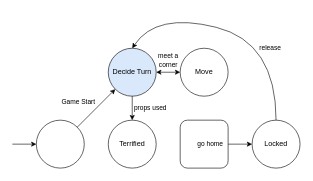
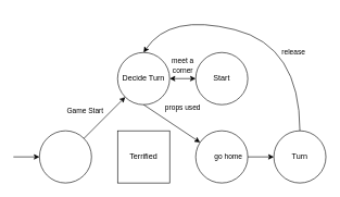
  <mxCell id="0" />
  <mxCell id="1" parent="0" />
  <mxCell id="2" value="" style="group" vertex="1" connectable="0" parent="1"><mxGeometry x="60" y="200" width="80" height="80" as="geometry" /></mxCell>
  <mxCell id="3" value="" style="ellipse;whiteSpace=wrap;html=1;aspect=fixed;" vertex="1" parent="2"><mxGeometry width="80" height="80" as="geometry" /></mxCell>
  <mxCell id="4" value="" style="group" vertex="1" connectable="0" parent="1"><mxGeometry x="300" y="80" width="80" height="80" as="geometry" /></mxCell>
- <mxCell id="5" value="Move" style="ellipse;whiteSpace=wrap;html=1;aspect=fixed;" vertex="1" parent="4"><mxGeometry width="80" height="80" as="geometry" /></mxCell>
+ <mxCell id="5" value="Start" style="ellipse;whiteSpace=wrap;html=1;aspect=fixed;" vertex="1" parent="4"><mxGeometry width="80" height="80" as="geometry" /></mxCell>
  <mxCell id="6" value="" style="group" vertex="1" connectable="0" parent="1"><mxGeometry x="180" y="80" width="80" height="80" as="geometry" /></mxCell>
- <mxCell id="7" value="Decide Turn" style="ellipse;whiteSpace=wrap;html=1;aspect=fixed;fillColor=#dae8fc;" vertex="1" parent="6"><mxGeometry width="80" height="80" as="geometry" /></mxCell>
+ <mxCell id="7" value="Decide Turn" style="ellipse;whiteSpace=wrap;html=1;aspect=fixed;" vertex="1" parent="6"><mxGeometry width="80" height="80" as="geometry" /></mxCell>
  <mxCell id="8" value="" style="group" vertex="1" connectable="0" parent="1"><mxGeometry x="180" y="200" width="80" height="80" as="geometry" /></mxCell>
- <mxCell id="9" value="Terrified" style="ellipse;whiteSpace=wrap;html=1;aspect=fixed;" vertex="1" parent="8"><mxGeometry width="80" height="80" as="geometry" /></mxCell>
+ <mxCell id="9" value="Terrified" style="whiteSpace=wrap;html=1;aspect=fixed;rounded=0;" vertex="1" parent="8"><mxGeometry width="80" height="80" as="geometry" /></mxCell>
  <mxCell id="10" value="" style="group" vertex="1" connectable="0" parent="1"><mxGeometry x="300" y="200" width="80" height="80" as="geometry" /></mxCell>
- <mxCell id="11" value="Die" style="whiteSpace=wrap;html=1;aspect=fixed;rounded=1;" vertex="1" parent="10"><mxGeometry width="80" height="80" as="geometry" /></mxCell>
+ <mxCell id="11" value="Die" style="ellipse;whiteSpace=wrap;html=1;aspect=fixed;" vertex="1" parent="10"><mxGeometry width="80" height="80" as="geometry" /></mxCell>
  <mxCell id="12" value="" style="endArrow=classic;html=1;rounded=0;entryX=0;entryY=0.5;entryDx=0;entryDy=0;" edge="1" parent="1" target="3"><mxGeometry width="50" height="50" relative="1" as="geometry"><mxPoint x="20" y="240" as="sourcePoint" /><mxPoint x="70" y="190" as="targetPoint" /></mxGeometry></mxCell>
  <mxCell id="13" value="Game Start" style="endArrow=classic;html=1;rounded=0;entryX=0;entryY=1;entryDx=0;entryDy=0;exitX=1;exitY=0;exitDx=0;exitDy=0;" edge="1" parent="1" source="3" target="7"><mxGeometry x="-0.313" y="28" width="50" height="50" relative="1" as="geometry"><mxPoint x="160" y="200" as="sourcePoint" /><mxPoint x="200" y="200" as="targetPoint" /><mxPoint as="offset" /></mxGeometry></mxCell>
  <mxCell id="14" value="meet a &lt;br&gt;corner" style="endArrow=classic;startArrow=classic;html=1;rounded=0;exitX=1;exitY=0.5;exitDx=0;exitDy=0;" edge="1" parent="1" source="7"><mxGeometry y="20" width="50" height="50" relative="1" as="geometry"><mxPoint x="340" y="170" as="sourcePoint" /><mxPoint x="300" y="120" as="targetPoint" /><mxPoint as="offset" /></mxGeometry></mxCell>
  <mxCell id="15" value="" style="group" vertex="1" connectable="0" parent="1"><mxGeometry x="420" y="200" width="80" height="80" as="geometry" /></mxCell>
- <mxCell id="16" value="Locked" style="ellipse;whiteSpace=wrap;html=1;aspect=fixed;" vertex="1" parent="15"><mxGeometry width="80" height="80" as="geometry" /></mxCell>
- <mxCell id="17" value="props used" style="endArrow=classic;html=1;rounded=0;exitX=0.5;exitY=1;exitDx=0;exitDy=0;entryX=0.5;entryY=0;entryDx=0;entryDy=0;" edge="1" parent="1" source="7" target="9"><mxGeometry y="30" width="50" height="50" relative="1" as="geometry"><mxPoint x="340" y="230" as="sourcePoint" /><mxPoint x="390" y="180" as="targetPoint" /><mxPoint as="offset" /></mxGeometry></mxCell>
+ <mxCell id="16" value="Turn" style="ellipse;whiteSpace=wrap;html=1;aspect=fixed;" vertex="1" parent="15"><mxGeometry width="80" height="80" as="geometry" /></mxCell>
+ <mxCell id="17" value="props used" style="endArrow=classic;html=1;rounded=0;exitX=0.5;exitY=1;exitDx=0;exitDy=0;" edge="1" parent="1" source="7" target="11"><mxGeometry y="30" width="50" height="50" relative="1" as="geometry"><mxPoint x="340" y="230" as="sourcePoint" /><mxPoint x="390" y="180" as="targetPoint" /><mxPoint as="offset" /></mxGeometry></mxCell>
  <mxCell id="18" value="go home" style="edgeStyle=orthogonalEdgeStyle;rounded=0;orthogonalLoop=1;jettySize=auto;html=1;exitX=1;exitY=0.5;exitDx=0;exitDy=0;" edge="1" parent="1" source="11"><mxGeometry y="-50" relative="1" as="geometry"><mxPoint x="500" y="240" as="sourcePoint" /><mxPoint x="420" y="240" as="targetPoint" /><mxPoint as="offset" /></mxGeometry></mxCell>
  <mxCell id="19" value="" style="curved=1;endArrow=classic;html=1;rounded=0;exitX=0.5;exitY=0;exitDx=0;exitDy=0;entryX=0.5;entryY=0;entryDx=0;entryDy=0;" edge="1" parent="1" source="16" target="7"><mxGeometry width="50" height="50" relative="1" as="geometry"><mxPoint x="720" y="160" as="sourcePoint" /><mxPoint x="770" y="110" as="targetPoint" /><Array as="points"><mxPoint x="460" y="70" /><mxPoint x="260" y="20" /></Array></mxGeometry></mxCell>
  <mxCell id="20" value="release" style="edgeLabel;html=1;align=center;verticalAlign=middle;resizable=0;points=[];" vertex="1" connectable="0" parent="19"><mxGeometry x="-0.232" y="24" relative="1" as="geometry"><mxPoint x="22" y="-7" as="offset" /></mxGeometry></mxCell>
